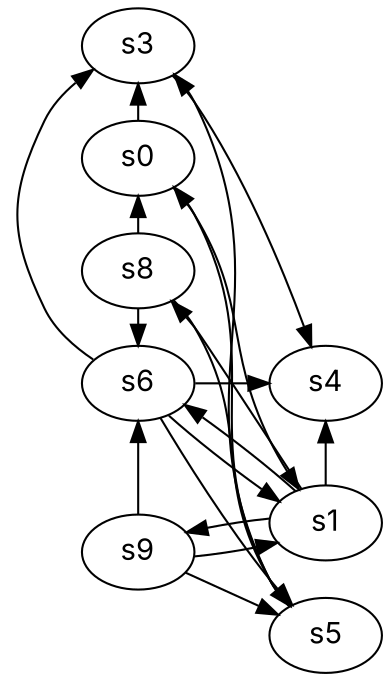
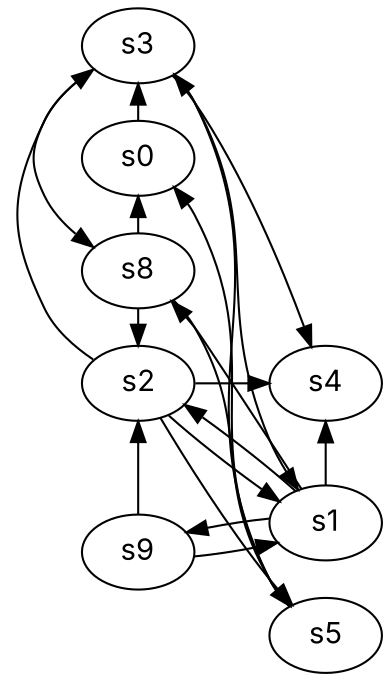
  digraph {
    fontname=Inter
    rankdir=LR
    node [fontname=Inter player=0]
    edge [fontname=Inter]
    s3 [player=1]
    s0
    s1
    s4 [player=1]
    s8 [player=1]
-   s2 [label=s6]
+   s2
    n7 [label=s9]
    s5
-   s0 -> s1 [constraint="time == 4 || time == 6 || time == 9 || time == 16"]
+   s3 -> s1 [constraint="time == 4 || time == 6 || time == 9 || time == 16"]
    s3 -> s4 [constraint="time % 3 == 0"]
+   s3 -> s8 [constraint="time % 5 == 1"]
    s0 -> s3 [constraint="time % 3 == 2 && time % 3 == 0"]
    s1 -> s4 [constraint="time % 5 == 1 || time % 4 == 2"]
    s1 -> s8 [constraint="time % 3 == 0 && time % 4 == 1"]
    s1 -> s2 [constraint="time % 4 == 0 || time % 4 == 2"]
    s1 -> n7 [constraint="time % 3 == 0 && time % 4 == 1"]
    s8 -> s0 [constraint="time % 3 == 0 && time % 4 == 1"]
    s8 -> s2 [constraint="!(time % 4 == 2)"]
    s8 -> s5 [constraint="time % 4 == 3 && time % 3 == 0"]
    s2 -> s3 [constraint="time % 3 == 0 && time % 5 == 2"]
    s2 -> s1 [constraint="!(time % 4 == 2)"]
    s2 -> s4
    s2 -> s5 [constraint="time % 2 == 0 && time % 5 == 0"]
    n7 -> s1
    n7 -> s2 [constraint="time == 2 || time == 3 || time == 15"]
-   n7 -> s5
    s5 -> s3 [constraint="time % 2 == 0 && time % 5 == 2"]
    s5 -> s0 [constraint="time % 7 == 1"]
  }
